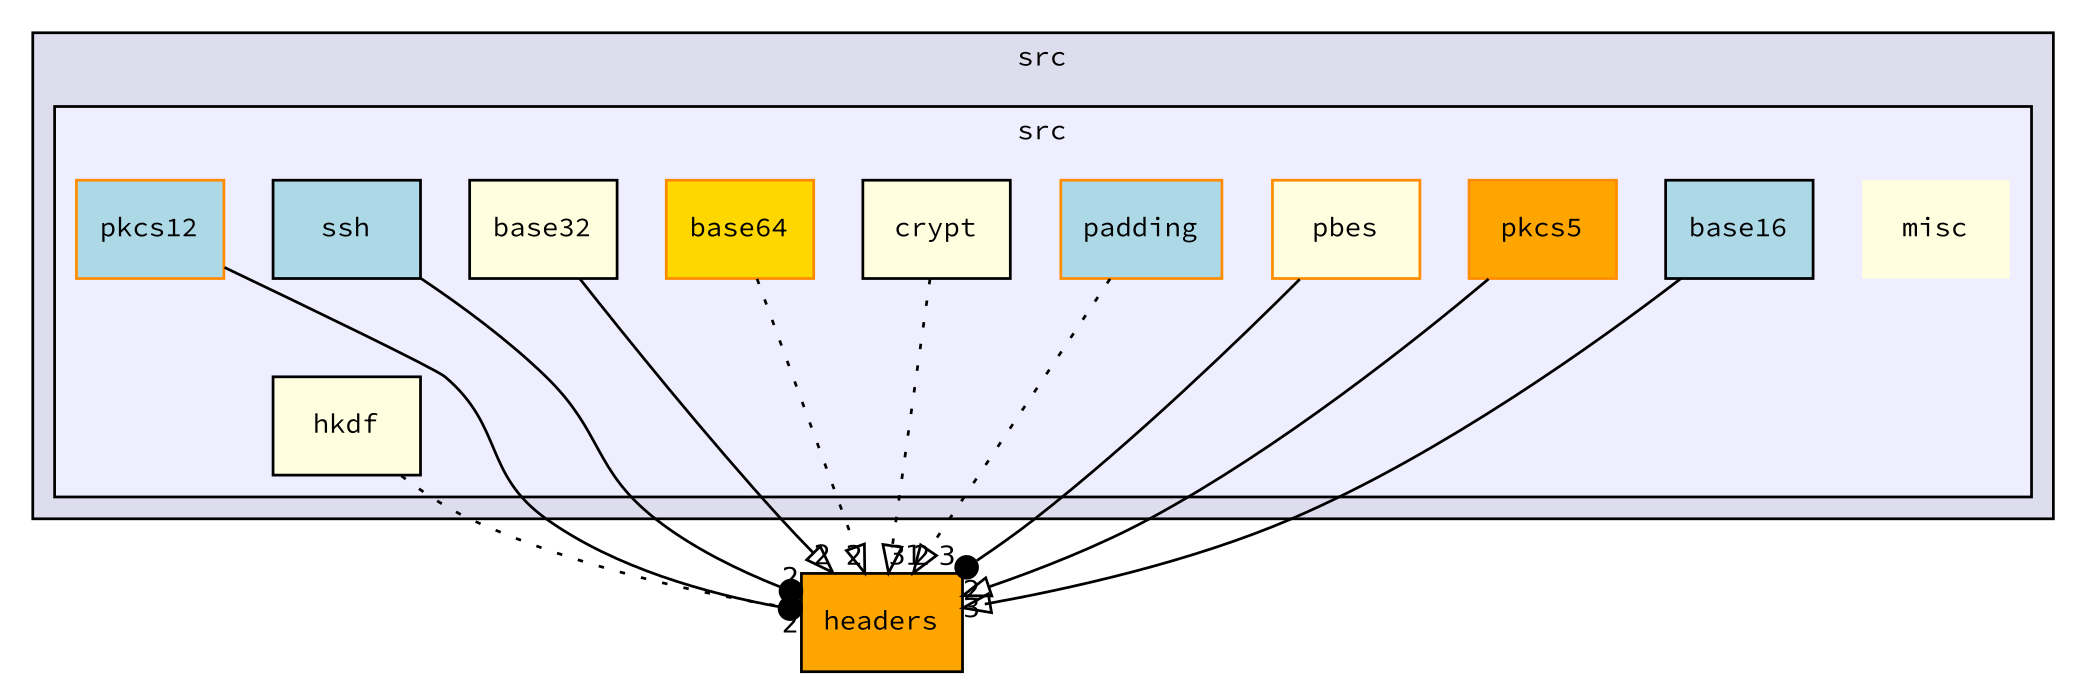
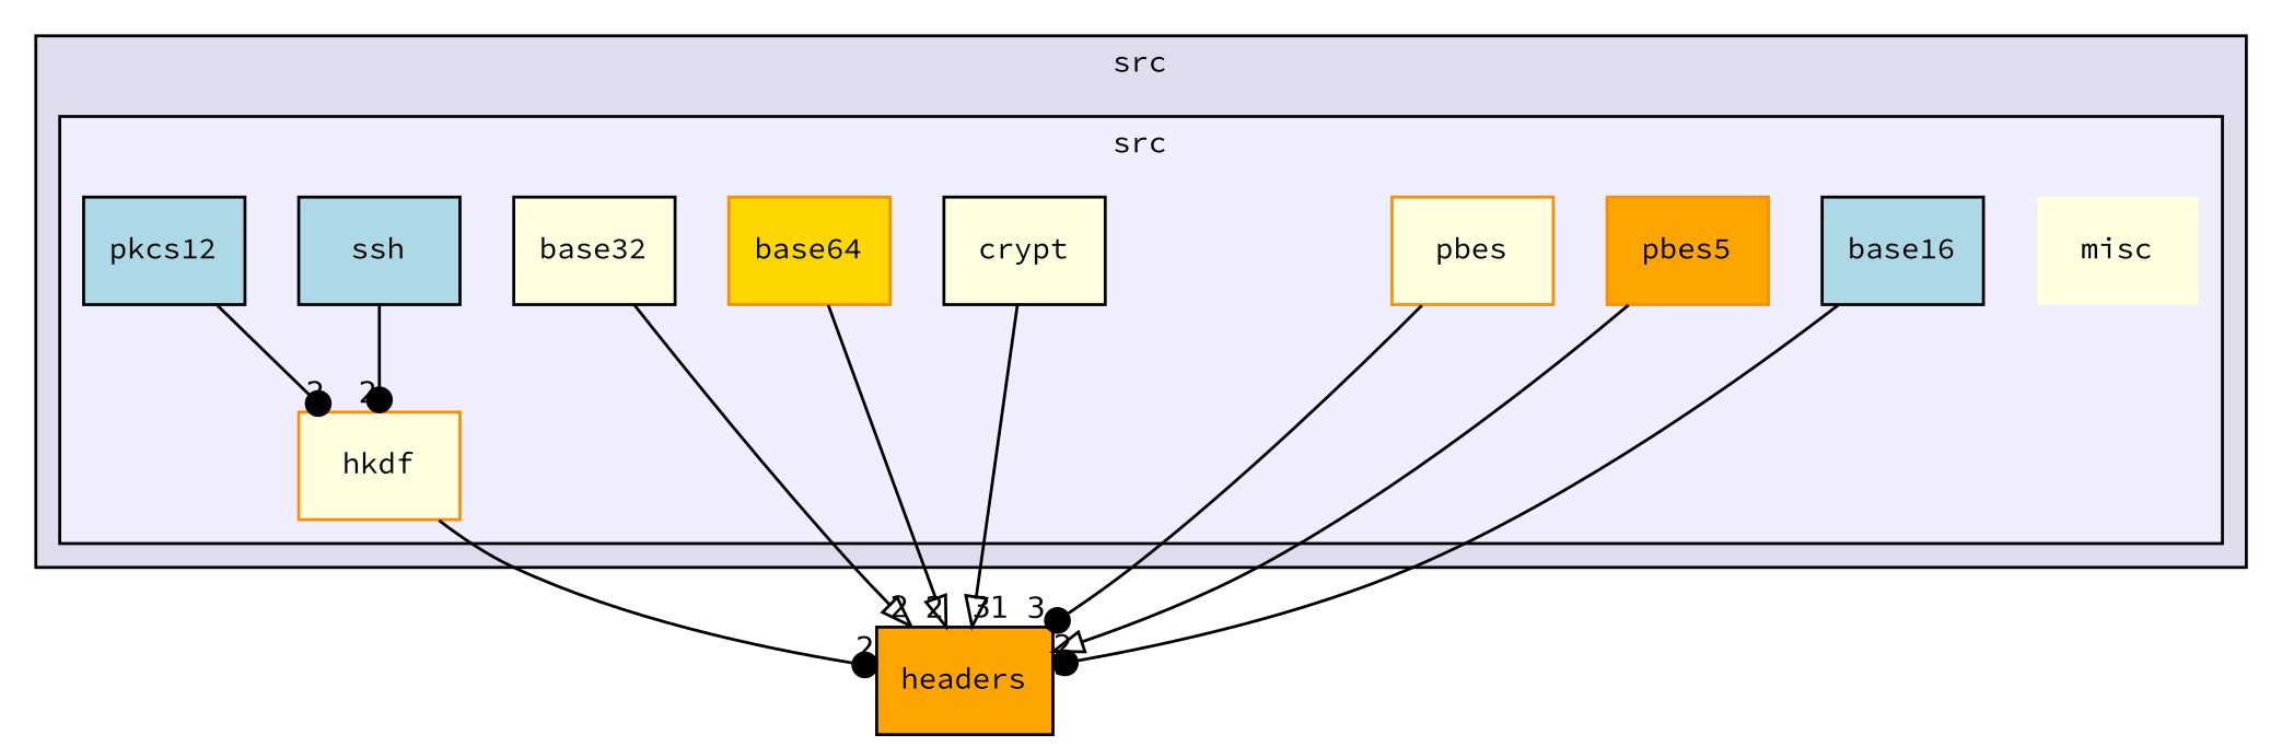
  digraph {
    compound=true
    fontname="Source Code Pro"
    node [fontname="Source Code Pro" fontsize=10 shape=box style=filled fillcolor=lightyellow color=darkorange]
    edge [headlabel=2 labeldistance=1.5 labelfontname=Helvetica labelfontsize=10 style=solid arrowhead=dot fontname="Source Code Pro"]
    n1 [label=misc shape=plaintext]
    n2 [color=black fillcolor=lightblue label=base16]
    n3 [color=black label=base32]
    n4 [fillcolor=gold label=base64]
    n5 [color=black label=crypt]
-   n6 [color=black label=hkdf]
-   n7 [fillcolor=lightblue label=padding]
+   n6 [label=hkdf]
    n8 [label=pbes]
-   n9 [fillcolor=lightblue label=pkcs12]
-   n10 [fillcolor=orange label=pkcs5]
+   n9 [color=black fillcolor=lightblue label=pkcs12]
+   n10 [fillcolor=orange label=pbes5]
    n11 [color=black fillcolor=lightblue label=ssh]
    n12 [label=headers fillcolor=orange color=black]
    subgraph cluster_1 {
      bgcolor="#ddddee"
      fontsize=10
      label=src
      pencolor=black
      subgraph cluster_2 {
        bgcolor="#eeeeff"
        fontsize=10
        pencolor=black
        n1
        n2
        n3
        n4
        n5
        n6
-       n7
        n8
        n9
        n10
        n11
      }
    }
-   n2 -> n12 [arrowhead=onormal]
+   n2 -> n12
    n3 -> n12 [arrowhead=onormal]
-   n4 -> n12 [style=dotted arrowhead=onormal]
-   n5 -> n12 [headlabel=31 style=dotted arrowhead=onormal]
-   n6 -> n12 [style=dotted]
-   n7 -> n12 [style=dotted arrowhead=onormal]
+   n4 -> n12 [arrowhead=onormal]
+   n5 -> n12 [headlabel=31 arrowhead=onormal]
+   n6 -> n12
    n8 -> n12 [headlabel=3]
-   n9 -> n12
+   n9 -> n6
    n10 -> n12 [headlabel=3 arrowhead=onormal]
-   n11 -> n12
+   n11 -> n6
  }
